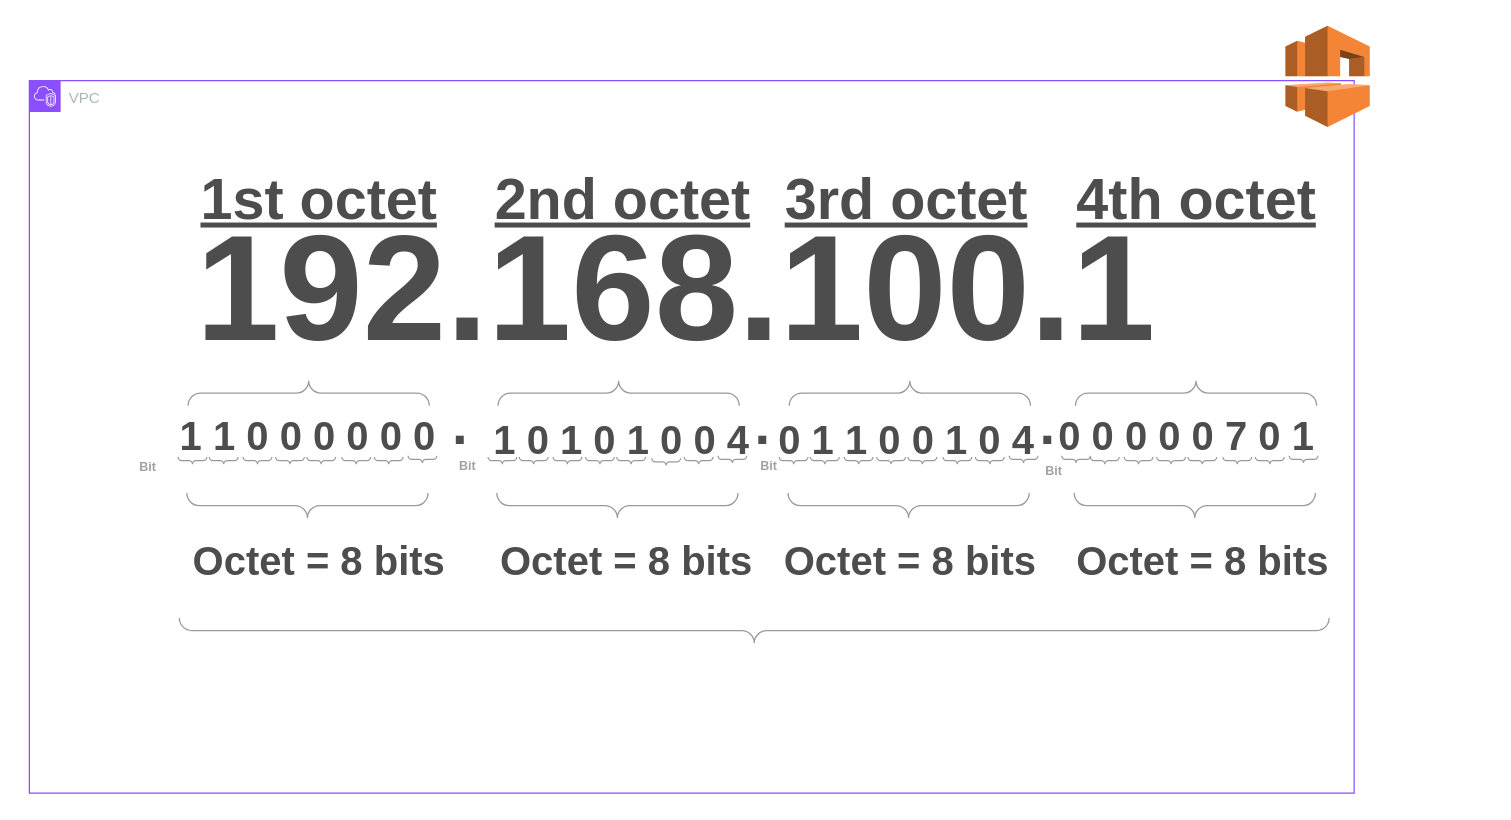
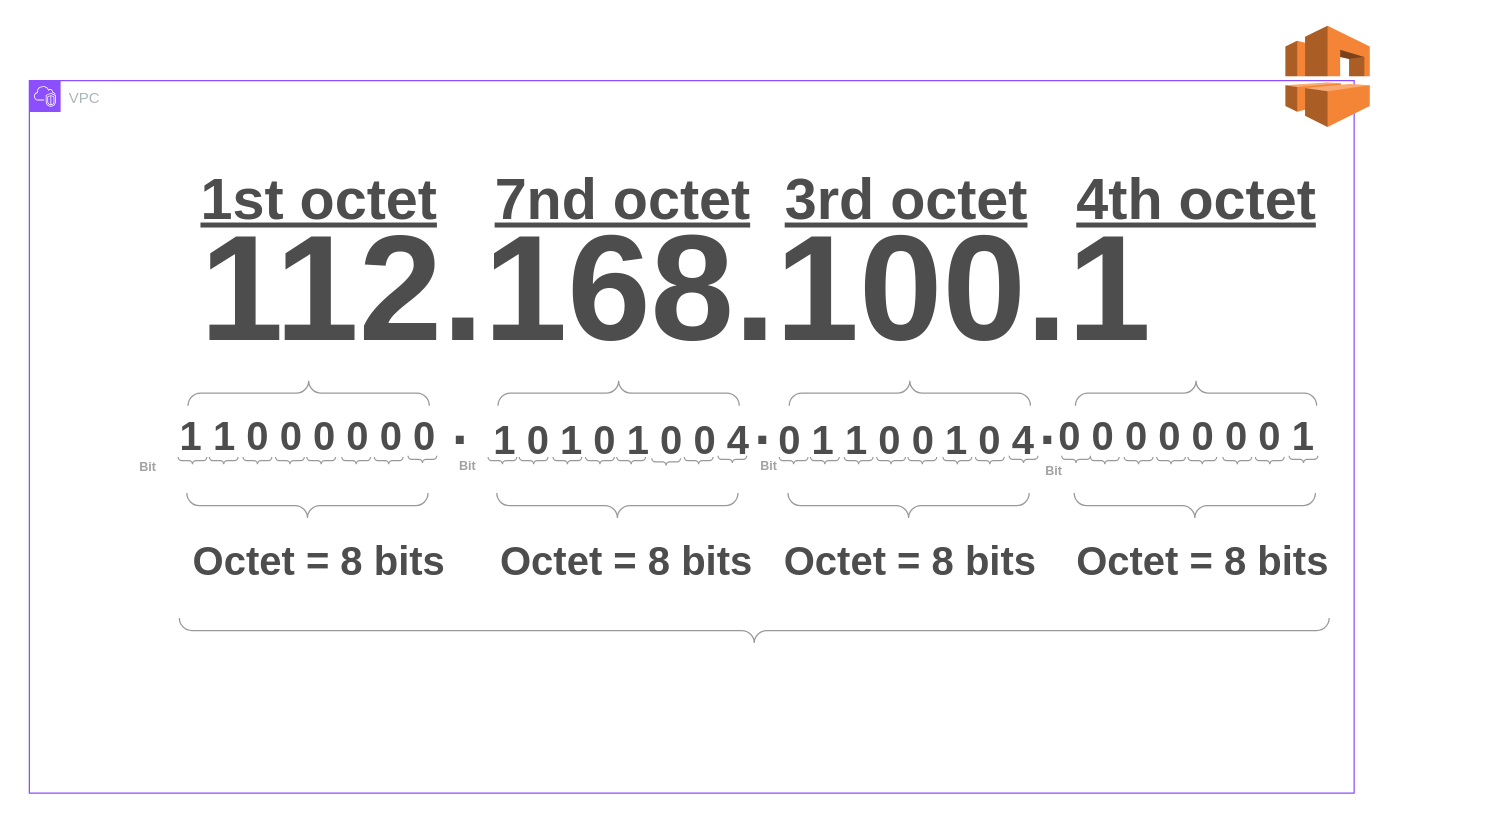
  <mxCell id="0" />
  <mxCell id="1" parent="0" />
  <mxCell id="2" value="VPC" style="points=[[0,0],[0.25,0],[0.5,0],[0.75,0],[1,0],[1,0.25],[1,0.5],[1,0.75],[1,1],[0.75,1],[0.5,1],[0.25,1],[0,1],[0,0.75],[0,0.5],[0,0.25]];outlineConnect=0;gradientColor=none;html=1;whiteSpace=wrap;fontSize=12;fontStyle=0;container=1;pointerEvents=0;collapsible=0;recursiveResize=0;shape=mxgraph.aws4.group;grIcon=mxgraph.aws4.group_vpc2;strokeColor=#8C4FFF;fillColor=none;verticalAlign=top;align=left;spacingLeft=30;fontColor=#AAB7B8;dashed=0;" parent="1" vertex="1"><mxGeometry x="23" y="64" width="1060" height="570" as="geometry" /></mxCell>
- <mxCell id="3" value="&lt;b style=&quot;font-size: 120px;&quot;&gt;&lt;font style=&quot;font-size: 120px;&quot;&gt;192.168.100.1&lt;/font&gt;&lt;/b&gt;" style="text;html=1;align=center;verticalAlign=middle;whiteSpace=wrap;rounded=0;fontColor=#4D4D4D;fontSize=120;" parent="2" vertex="1"><mxGeometry x="90" y="100" width="855" height="130" as="geometry" /></mxCell>
+ <mxCell id="3" value="&lt;b style=&quot;font-size: 120px;&quot;&gt;&lt;font style=&quot;font-size: 120px;&quot;&gt;112.168.100.1&lt;/font&gt;&lt;/b&gt;" style="text;html=1;align=center;verticalAlign=middle;whiteSpace=wrap;rounded=0;fontColor=#4D4D4D;fontSize=120;" parent="2" vertex="1"><mxGeometry x="90" y="100" width="855" height="130" as="geometry" /></mxCell>
  <mxCell id="4" value="&lt;b style=&quot;font-size: 46px;&quot;&gt;&lt;font style=&quot;font-size: 46px;&quot;&gt;&lt;u style=&quot;font-size: 46px;&quot;&gt;1st octet&lt;/u&gt;&lt;/font&gt;&lt;/b&gt;" style="text;html=1;align=center;verticalAlign=middle;whiteSpace=wrap;rounded=0;fontColor=#4D4D4D;fontSize=46;" parent="2" vertex="1"><mxGeometry x="7" y="80" width="450" height="30" as="geometry" /></mxCell>
- <mxCell id="5" value="&lt;b style=&quot;font-size: 46px;&quot;&gt;&lt;font style=&quot;font-size: 46px;&quot;&gt;&lt;u style=&quot;font-size: 46px;&quot;&gt;2nd octet&lt;/u&gt;&lt;/font&gt;&lt;/b&gt;" style="text;html=1;align=center;verticalAlign=middle;whiteSpace=wrap;rounded=0;fontColor=#4D4D4D;fontSize=46;" parent="2" vertex="1"><mxGeometry x="250" y="80" width="450" height="30" as="geometry" /></mxCell>
+ <mxCell id="5" value="&lt;b style=&quot;font-size: 46px;&quot;&gt;&lt;font style=&quot;font-size: 46px;&quot;&gt;&lt;u style=&quot;font-size: 46px;&quot;&gt;7nd octet&lt;/u&gt;&lt;/font&gt;&lt;/b&gt;" style="text;html=1;align=center;verticalAlign=middle;whiteSpace=wrap;rounded=0;fontColor=#4D4D4D;fontSize=46;" parent="2" vertex="1"><mxGeometry x="250" y="80" width="450" height="30" as="geometry" /></mxCell>
  <mxCell id="6" value="&lt;b style=&quot;font-size: 46px;&quot;&gt;&lt;font style=&quot;font-size: 46px;&quot;&gt;&lt;u style=&quot;font-size: 46px;&quot;&gt;3rd octet&lt;/u&gt;&lt;/font&gt;&lt;/b&gt;" style="text;html=1;align=center;verticalAlign=middle;whiteSpace=wrap;rounded=0;fontColor=#4D4D4D;fontSize=46;" parent="2" vertex="1"><mxGeometry x="477" y="80" width="450" height="30" as="geometry" /></mxCell>
  <mxCell id="7" value="&lt;b style=&quot;font-size: 46px;&quot;&gt;&lt;font style=&quot;font-size: 46px;&quot;&gt;&lt;u style=&quot;font-size: 46px;&quot;&gt;4th octet&lt;/u&gt;&lt;/font&gt;&lt;/b&gt;" style="text;html=1;align=center;verticalAlign=middle;whiteSpace=wrap;rounded=0;fontColor=#4D4D4D;fontSize=46;" parent="2" vertex="1"><mxGeometry x="709" y="80" width="450" height="30" as="geometry" /></mxCell>
  <mxCell id="8" value="" style="verticalLabelPosition=bottom;shadow=0;dashed=0;align=center;html=1;verticalAlign=top;strokeWidth=1;shape=mxgraph.mockup.markup.curlyBrace;whiteSpace=wrap;strokeColor=#999999;" parent="2" vertex="1"><mxGeometry x="127" y="240" width="193" height="20" as="geometry" /></mxCell>
  <mxCell id="9" value="&lt;b&gt;&lt;font style=&quot;font-size: 32px;&quot;&gt;1 1 0 0 0 0 0 0&lt;/font&gt;&lt;/b&gt;" style="text;html=1;align=center;verticalAlign=middle;whiteSpace=wrap;rounded=0;fontColor=#4D4D4D;" parent="2" vertex="1"><mxGeometry x="-2.5" y="270" width="450" height="30" as="geometry" /></mxCell>
  <mxCell id="10" value="" style="verticalLabelPosition=bottom;shadow=0;dashed=0;align=center;html=1;verticalAlign=top;strokeWidth=1;shape=mxgraph.mockup.markup.curlyBrace;whiteSpace=wrap;strokeColor=#999999;direction=west;" parent="2" vertex="1"><mxGeometry x="119" y="294" width="23" height="20" as="geometry" /></mxCell>
  <mxCell id="11" value="" style="verticalLabelPosition=bottom;shadow=0;dashed=0;align=center;html=1;verticalAlign=top;strokeWidth=1;shape=mxgraph.mockup.markup.curlyBrace;whiteSpace=wrap;strokeColor=#999999;direction=west;" parent="2" vertex="1"><mxGeometry x="144" y="294" width="23" height="20" as="geometry" /></mxCell>
  <mxCell id="12" value="" style="verticalLabelPosition=bottom;shadow=0;dashed=0;align=center;html=1;verticalAlign=top;strokeWidth=1;shape=mxgraph.mockup.markup.curlyBrace;whiteSpace=wrap;strokeColor=#999999;direction=west;" parent="2" vertex="1"><mxGeometry x="171" y="294" width="23" height="20" as="geometry" /></mxCell>
  <mxCell id="13" value="" style="verticalLabelPosition=bottom;shadow=0;dashed=0;align=center;html=1;verticalAlign=top;strokeWidth=1;shape=mxgraph.mockup.markup.curlyBrace;whiteSpace=wrap;strokeColor=#999999;direction=west;" parent="2" vertex="1"><mxGeometry x="197" y="294" width="23" height="20" as="geometry" /></mxCell>
  <mxCell id="14" value="" style="verticalLabelPosition=bottom;shadow=0;dashed=0;align=center;html=1;verticalAlign=top;strokeWidth=1;shape=mxgraph.mockup.markup.curlyBrace;whiteSpace=wrap;strokeColor=#999999;direction=west;" parent="2" vertex="1"><mxGeometry x="222" y="294" width="23" height="20" as="geometry" /></mxCell>
  <mxCell id="15" value="" style="verticalLabelPosition=bottom;shadow=0;dashed=0;align=center;html=1;verticalAlign=top;strokeWidth=1;shape=mxgraph.mockup.markup.curlyBrace;whiteSpace=wrap;strokeColor=#999999;direction=west;" parent="2" vertex="1"><mxGeometry x="250" y="294" width="23" height="20" as="geometry" /></mxCell>
  <mxCell id="16" value="" style="verticalLabelPosition=bottom;shadow=0;dashed=0;align=center;html=1;verticalAlign=top;strokeWidth=1;shape=mxgraph.mockup.markup.curlyBrace;whiteSpace=wrap;strokeColor=#999999;direction=west;" parent="2" vertex="1"><mxGeometry x="276" y="294" width="23" height="20" as="geometry" /></mxCell>
  <mxCell id="17" value="" style="verticalLabelPosition=bottom;shadow=0;dashed=0;align=center;html=1;verticalAlign=top;strokeWidth=1;shape=mxgraph.mockup.markup.curlyBrace;whiteSpace=wrap;strokeColor=#999999;direction=west;" parent="2" vertex="1"><mxGeometry x="303" y="293" width="23" height="20" as="geometry" /></mxCell>
  <mxCell id="18" value="" style="verticalLabelPosition=bottom;shadow=0;dashed=0;align=center;html=1;verticalAlign=top;strokeWidth=1;shape=mxgraph.mockup.markup.curlyBrace;whiteSpace=wrap;strokeColor=#999999;direction=west;" parent="2" vertex="1"><mxGeometry x="126" y="330" width="193" height="20" as="geometry" /></mxCell>
  <mxCell id="19" value="&lt;b&gt;&lt;font style=&quot;font-size: 32px;&quot;&gt;Octet = 8 bits&lt;/font&gt;&lt;/b&gt;" style="text;html=1;align=center;verticalAlign=middle;whiteSpace=wrap;rounded=0;fontColor=#4D4D4D;" parent="2" vertex="1"><mxGeometry x="7" y="370" width="450" height="30" as="geometry" /></mxCell>
  <mxCell id="20" value="" style="verticalLabelPosition=bottom;shadow=0;dashed=0;align=center;html=1;verticalAlign=top;strokeWidth=1;shape=mxgraph.mockup.markup.curlyBrace;whiteSpace=wrap;strokeColor=#999999;" parent="2" vertex="1"><mxGeometry x="375" y="240" width="193" height="20" as="geometry" /></mxCell>
  <mxCell id="21" value="" style="verticalLabelPosition=bottom;shadow=0;dashed=0;align=center;html=1;verticalAlign=top;strokeWidth=1;shape=mxgraph.mockup.markup.curlyBrace;whiteSpace=wrap;strokeColor=#999999;direction=west;" parent="2" vertex="1"><mxGeometry x="367" y="294" width="23" height="20" as="geometry" /></mxCell>
  <mxCell id="22" value="" style="verticalLabelPosition=bottom;shadow=0;dashed=0;align=center;html=1;verticalAlign=top;strokeWidth=1;shape=mxgraph.mockup.markup.curlyBrace;whiteSpace=wrap;strokeColor=#999999;direction=west;" parent="2" vertex="1"><mxGeometry x="392" y="294" width="23" height="20" as="geometry" /></mxCell>
  <mxCell id="23" value="" style="verticalLabelPosition=bottom;shadow=0;dashed=0;align=center;html=1;verticalAlign=top;strokeWidth=1;shape=mxgraph.mockup.markup.curlyBrace;whiteSpace=wrap;strokeColor=#999999;direction=west;" parent="2" vertex="1"><mxGeometry x="419" y="294" width="23" height="20" as="geometry" /></mxCell>
  <mxCell id="24" value="" style="verticalLabelPosition=bottom;shadow=0;dashed=0;align=center;html=1;verticalAlign=top;strokeWidth=1;shape=mxgraph.mockup.markup.curlyBrace;whiteSpace=wrap;strokeColor=#999999;direction=west;" parent="2" vertex="1"><mxGeometry x="445" y="294" width="23" height="20" as="geometry" /></mxCell>
  <mxCell id="25" value="" style="verticalLabelPosition=bottom;shadow=0;dashed=0;align=center;html=1;verticalAlign=top;strokeWidth=1;shape=mxgraph.mockup.markup.curlyBrace;whiteSpace=wrap;strokeColor=#999999;direction=west;" parent="2" vertex="1"><mxGeometry x="470" y="294" width="23" height="20" as="geometry" /></mxCell>
  <mxCell id="26" value="" style="verticalLabelPosition=bottom;shadow=0;dashed=0;align=center;html=1;verticalAlign=top;strokeWidth=1;shape=mxgraph.mockup.markup.curlyBrace;whiteSpace=wrap;strokeColor=#999999;direction=west;" parent="2" vertex="1"><mxGeometry x="498" y="298" width="23" height="14" as="geometry" /></mxCell>
  <mxCell id="27" value="" style="verticalLabelPosition=bottom;shadow=0;dashed=0;align=center;html=1;verticalAlign=top;strokeWidth=1;shape=mxgraph.mockup.markup.curlyBrace;whiteSpace=wrap;strokeColor=#999999;direction=west;" parent="2" vertex="1"><mxGeometry x="524" y="294" width="23" height="20" as="geometry" /></mxCell>
  <mxCell id="28" value="" style="verticalLabelPosition=bottom;shadow=0;dashed=0;align=center;html=1;verticalAlign=top;strokeWidth=1;shape=mxgraph.mockup.markup.curlyBrace;whiteSpace=wrap;strokeColor=#999999;direction=west;" parent="2" vertex="1"><mxGeometry x="551" y="293" width="23" height="20" as="geometry" /></mxCell>
  <mxCell id="29" value="" style="verticalLabelPosition=bottom;shadow=0;dashed=0;align=center;html=1;verticalAlign=top;strokeWidth=1;shape=mxgraph.mockup.markup.curlyBrace;whiteSpace=wrap;strokeColor=#999999;direction=west;" parent="2" vertex="1"><mxGeometry x="374" y="330" width="193" height="20" as="geometry" /></mxCell>
  <mxCell id="30" value="&lt;b&gt;&lt;font style=&quot;font-size: 32px;&quot;&gt;1 0 1 0 1 0 0 4&lt;/font&gt;&lt;/b&gt;" style="text;html=1;align=center;verticalAlign=middle;whiteSpace=wrap;rounded=0;fontColor=#4D4D4D;" parent="2" vertex="1"><mxGeometry x="249" y="273" width="450" height="30" as="geometry" /></mxCell>
  <mxCell id="31" value="&lt;b&gt;&lt;font style=&quot;font-size: 32px;&quot;&gt;Octet = 8 bits&lt;/font&gt;&lt;/b&gt;" style="text;html=1;align=center;verticalAlign=middle;whiteSpace=wrap;rounded=0;fontColor=#4D4D4D;" parent="2" vertex="1"><mxGeometry x="253" y="370" width="450" height="30" as="geometry" /></mxCell>
  <mxCell id="32" value="" style="verticalLabelPosition=bottom;shadow=0;dashed=0;align=center;html=1;verticalAlign=top;strokeWidth=1;shape=mxgraph.mockup.markup.curlyBrace;whiteSpace=wrap;strokeColor=#999999;" parent="2" vertex="1"><mxGeometry x="608" y="240" width="193" height="20" as="geometry" /></mxCell>
  <mxCell id="33" value="" style="verticalLabelPosition=bottom;shadow=0;dashed=0;align=center;html=1;verticalAlign=top;strokeWidth=1;shape=mxgraph.mockup.markup.curlyBrace;whiteSpace=wrap;strokeColor=#999999;direction=west;" parent="2" vertex="1"><mxGeometry x="600" y="294" width="23" height="20" as="geometry" /></mxCell>
  <mxCell id="34" value="" style="verticalLabelPosition=bottom;shadow=0;dashed=0;align=center;html=1;verticalAlign=top;strokeWidth=1;shape=mxgraph.mockup.markup.curlyBrace;whiteSpace=wrap;strokeColor=#999999;direction=west;" parent="2" vertex="1"><mxGeometry x="625" y="294" width="23" height="20" as="geometry" /></mxCell>
  <mxCell id="35" value="" style="verticalLabelPosition=bottom;shadow=0;dashed=0;align=center;html=1;verticalAlign=top;strokeWidth=1;shape=mxgraph.mockup.markup.curlyBrace;whiteSpace=wrap;strokeColor=#999999;direction=west;" parent="2" vertex="1"><mxGeometry x="652" y="294" width="23" height="20" as="geometry" /></mxCell>
  <mxCell id="36" value="" style="verticalLabelPosition=bottom;shadow=0;dashed=0;align=center;html=1;verticalAlign=top;strokeWidth=1;shape=mxgraph.mockup.markup.curlyBrace;whiteSpace=wrap;strokeColor=#999999;direction=west;" parent="2" vertex="1"><mxGeometry x="678" y="294" width="23" height="20" as="geometry" /></mxCell>
  <mxCell id="37" value="" style="verticalLabelPosition=bottom;shadow=0;dashed=0;align=center;html=1;verticalAlign=top;strokeWidth=1;shape=mxgraph.mockup.markup.curlyBrace;whiteSpace=wrap;strokeColor=#999999;direction=west;" parent="2" vertex="1"><mxGeometry x="703" y="294" width="23" height="20" as="geometry" /></mxCell>
  <mxCell id="38" value="" style="verticalLabelPosition=bottom;shadow=0;dashed=0;align=center;html=1;verticalAlign=top;strokeWidth=1;shape=mxgraph.mockup.markup.curlyBrace;whiteSpace=wrap;strokeColor=#999999;direction=west;" parent="2" vertex="1"><mxGeometry x="731" y="297" width="23" height="14" as="geometry" /></mxCell>
  <mxCell id="39" value="" style="verticalLabelPosition=bottom;shadow=0;dashed=0;align=center;html=1;verticalAlign=top;strokeWidth=1;shape=mxgraph.mockup.markup.curlyBrace;whiteSpace=wrap;strokeColor=#999999;direction=west;" parent="2" vertex="1"><mxGeometry x="757" y="294" width="23" height="20" as="geometry" /></mxCell>
  <mxCell id="40" value="" style="verticalLabelPosition=bottom;shadow=0;dashed=0;align=center;html=1;verticalAlign=top;strokeWidth=1;shape=mxgraph.mockup.markup.curlyBrace;whiteSpace=wrap;strokeColor=#999999;direction=west;" parent="2" vertex="1"><mxGeometry x="784" y="293" width="23" height="20" as="geometry" /></mxCell>
  <mxCell id="41" value="" style="verticalLabelPosition=bottom;shadow=0;dashed=0;align=center;html=1;verticalAlign=top;strokeWidth=1;shape=mxgraph.mockup.markup.curlyBrace;whiteSpace=wrap;strokeColor=#999999;direction=west;" parent="2" vertex="1"><mxGeometry x="607" y="330" width="193" height="20" as="geometry" /></mxCell>
  <mxCell id="42" value="" style="verticalLabelPosition=bottom;shadow=0;dashed=0;align=center;html=1;verticalAlign=top;strokeWidth=1;shape=mxgraph.mockup.markup.curlyBrace;whiteSpace=wrap;strokeColor=#999999;" parent="2" vertex="1"><mxGeometry x="837" y="240" width="193" height="20" as="geometry" /></mxCell>
  <mxCell id="43" value="" style="verticalLabelPosition=bottom;shadow=0;dashed=0;align=center;html=1;verticalAlign=top;strokeWidth=1;shape=mxgraph.mockup.markup.curlyBrace;whiteSpace=wrap;strokeColor=#999999;direction=west;" parent="2" vertex="1"><mxGeometry x="849" y="294" width="23" height="20" as="geometry" /></mxCell>
  <mxCell id="44" value="" style="verticalLabelPosition=bottom;shadow=0;dashed=0;align=center;html=1;verticalAlign=top;strokeWidth=1;shape=mxgraph.mockup.markup.curlyBrace;whiteSpace=wrap;strokeColor=#999999;direction=west;" parent="2" vertex="1"><mxGeometry x="876" y="294" width="23" height="20" as="geometry" /></mxCell>
  <mxCell id="45" value="" style="verticalLabelPosition=bottom;shadow=0;dashed=0;align=center;html=1;verticalAlign=top;strokeWidth=1;shape=mxgraph.mockup.markup.curlyBrace;whiteSpace=wrap;strokeColor=#999999;direction=west;" parent="2" vertex="1"><mxGeometry x="902" y="294" width="23" height="20" as="geometry" /></mxCell>
  <mxCell id="46" value="" style="verticalLabelPosition=bottom;shadow=0;dashed=0;align=center;html=1;verticalAlign=top;strokeWidth=1;shape=mxgraph.mockup.markup.curlyBrace;whiteSpace=wrap;strokeColor=#999999;direction=west;" parent="2" vertex="1"><mxGeometry x="927" y="294" width="23" height="20" as="geometry" /></mxCell>
  <mxCell id="47" value="" style="verticalLabelPosition=bottom;shadow=0;dashed=0;align=center;html=1;verticalAlign=top;strokeWidth=1;shape=mxgraph.mockup.markup.curlyBrace;whiteSpace=wrap;strokeColor=#999999;direction=west;" parent="2" vertex="1"><mxGeometry x="955" y="297" width="23" height="14" as="geometry" /></mxCell>
  <mxCell id="48" value="" style="verticalLabelPosition=bottom;shadow=0;dashed=0;align=center;html=1;verticalAlign=top;strokeWidth=1;shape=mxgraph.mockup.markup.curlyBrace;whiteSpace=wrap;strokeColor=#999999;direction=west;" parent="2" vertex="1"><mxGeometry x="981" y="294" width="23" height="20" as="geometry" /></mxCell>
  <mxCell id="49" value="" style="verticalLabelPosition=bottom;shadow=0;dashed=0;align=center;html=1;verticalAlign=top;strokeWidth=1;shape=mxgraph.mockup.markup.curlyBrace;whiteSpace=wrap;strokeColor=#999999;direction=west;" parent="2" vertex="1"><mxGeometry x="1008" y="293" width="23" height="20" as="geometry" /></mxCell>
  <mxCell id="50" value="" style="verticalLabelPosition=bottom;shadow=0;dashed=0;align=center;html=1;verticalAlign=top;strokeWidth=1;shape=mxgraph.mockup.markup.curlyBrace;whiteSpace=wrap;strokeColor=#999999;direction=west;" parent="2" vertex="1"><mxGeometry x="836" y="330" width="193" height="20" as="geometry" /></mxCell>
  <mxCell id="51" value="&lt;b&gt;&lt;font style=&quot;font-size: 32px;&quot;&gt;0 1 1 0 0 1 0 4&lt;/font&gt;&lt;/b&gt;" style="text;html=1;align=center;verticalAlign=middle;whiteSpace=wrap;rounded=0;fontColor=#4D4D4D;" parent="2" vertex="1"><mxGeometry x="571" y="273" width="262" height="30" as="geometry" /></mxCell>
- <mxCell id="52" value="&lt;b&gt;&lt;font style=&quot;font-size: 32px;&quot;&gt;0 0 0 0 0 7 0 1&lt;/font&gt;&lt;/b&gt;" style="text;html=1;align=center;verticalAlign=middle;whiteSpace=wrap;rounded=0;fontColor=#4D4D4D;" parent="2" vertex="1"><mxGeometry x="701" y="270" width="450" height="30" as="geometry" /></mxCell>
+ <mxCell id="52" value="&lt;b&gt;&lt;font style=&quot;font-size: 32px;&quot;&gt;0 0 0 0 0 0 0 1&lt;/font&gt;&lt;/b&gt;" style="text;html=1;align=center;verticalAlign=middle;whiteSpace=wrap;rounded=0;fontColor=#4D4D4D;" parent="2" vertex="1"><mxGeometry x="701" y="270" width="450" height="30" as="geometry" /></mxCell>
  <mxCell id="53" value="" style="verticalLabelPosition=bottom;shadow=0;dashed=0;align=center;html=1;verticalAlign=top;strokeWidth=1;shape=mxgraph.mockup.markup.curlyBrace;whiteSpace=wrap;strokeColor=#999999;direction=west;" parent="2" vertex="1"><mxGeometry x="826" y="293" width="23" height="20" as="geometry" /></mxCell>
  <mxCell id="54" value="&lt;b&gt;&lt;font style=&quot;font-size: 32px;&quot;&gt;Octet = 8 bits&lt;/font&gt;&lt;/b&gt;" style="text;html=1;align=center;verticalAlign=middle;whiteSpace=wrap;rounded=0;fontColor=#4D4D4D;" parent="2" vertex="1"><mxGeometry x="479.5" y="370" width="450" height="30" as="geometry" /></mxCell>
  <mxCell id="55" value="&lt;b&gt;&lt;font style=&quot;font-size: 32px;&quot;&gt;Octet = 8 bits&lt;/font&gt;&lt;/b&gt;" style="text;html=1;align=center;verticalAlign=middle;whiteSpace=wrap;rounded=0;fontColor=#4D4D4D;" parent="2" vertex="1"><mxGeometry x="713.5" y="370" width="450" height="30" as="geometry" /></mxCell>
  <mxCell id="56" value="" style="verticalLabelPosition=bottom;shadow=0;dashed=0;align=center;html=1;verticalAlign=top;strokeWidth=1;shape=mxgraph.mockup.markup.curlyBrace;whiteSpace=wrap;strokeColor=#999999;direction=west;" parent="2" vertex="1"><mxGeometry x="120" y="430" width="920" height="20" as="geometry" /></mxCell>
  <mxCell id="57" value="&lt;b style=&quot;font-size: 10px;&quot;&gt;&lt;font style=&quot;font-size: 10px;&quot;&gt;Bit&lt;/font&gt;&lt;/b&gt;" style="text;html=1;align=center;verticalAlign=middle;whiteSpace=wrap;rounded=0;fontColor=#A1A1A1;fontSize=10;" parent="2" vertex="1"><mxGeometry x="789" y="297" width="62" height="30" as="geometry" /></mxCell>
  <mxCell id="58" value="&lt;b style=&quot;font-size: 10px;&quot;&gt;&lt;font style=&quot;font-size: 10px;&quot;&gt;Bit&lt;/font&gt;&lt;/b&gt;" style="text;html=1;align=center;verticalAlign=middle;whiteSpace=wrap;rounded=0;fontColor=#A1A1A1;fontSize=10;" parent="2" vertex="1"><mxGeometry x="561" y="293" width="62" height="30" as="geometry" /></mxCell>
  <mxCell id="59" value="&lt;b style=&quot;font-size: 10px;&quot;&gt;&lt;font style=&quot;font-size: 10px;&quot;&gt;Bit&lt;/font&gt;&lt;/b&gt;" style="text;html=1;align=center;verticalAlign=middle;whiteSpace=wrap;rounded=0;fontColor=#A1A1A1;fontSize=10;" parent="2" vertex="1"><mxGeometry x="320" y="293" width="62" height="30" as="geometry" /></mxCell>
  <mxCell id="60" value="&lt;b style=&quot;font-size: 10px;&quot;&gt;&lt;font style=&quot;font-size: 10px;&quot;&gt;Bit&lt;/font&gt;&lt;/b&gt;" style="text;html=1;align=center;verticalAlign=middle;whiteSpace=wrap;rounded=0;fontColor=#A1A1A1;fontSize=10;" parent="2" vertex="1"><mxGeometry x="64" y="294" width="62" height="30" as="geometry" /></mxCell>
  <mxCell id="61" value="&lt;b&gt;&lt;font style=&quot;font-size: 45px;&quot;&gt;.&lt;/font&gt;&lt;/b&gt;" style="text;html=1;align=center;verticalAlign=middle;whiteSpace=wrap;rounded=0;fontColor=#4D4D4D;" parent="2" vertex="1"><mxGeometry x="789" y="260" width="51.5" height="30" as="geometry" /></mxCell>
  <mxCell id="62" value="&lt;b&gt;&lt;font style=&quot;font-size: 45px;&quot;&gt;.&lt;/font&gt;&lt;/b&gt;" style="text;html=1;align=center;verticalAlign=middle;whiteSpace=wrap;rounded=0;fontColor=#4D4D4D;" parent="2" vertex="1"><mxGeometry x="561" y="260" width="51.5" height="30" as="geometry" /></mxCell>
  <mxCell id="63" value="&lt;b&gt;&lt;font style=&quot;font-size: 45px;&quot;&gt;.&lt;/font&gt;&lt;/b&gt;" style="text;html=1;align=center;verticalAlign=middle;whiteSpace=wrap;rounded=0;fontColor=#4D4D4D;" parent="2" vertex="1"><mxGeometry x="319" y="260" width="51.5" height="30" as="geometry" /></mxCell>
  <mxCell id="64" value="" style="outlineConnect=0;dashed=0;verticalLabelPosition=bottom;verticalAlign=top;align=center;html=1;shape=mxgraph.aws3.vpc;fillColor=#F58536;gradientColor=none;" parent="1" vertex="1"><mxGeometry x="1028" y="20" width="67.5" height="81" as="geometry" /></mxCell>
